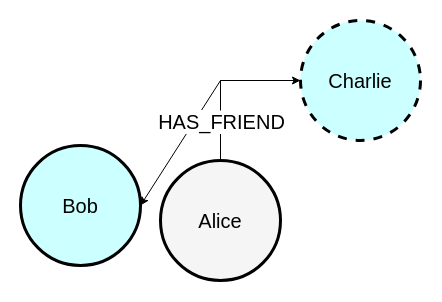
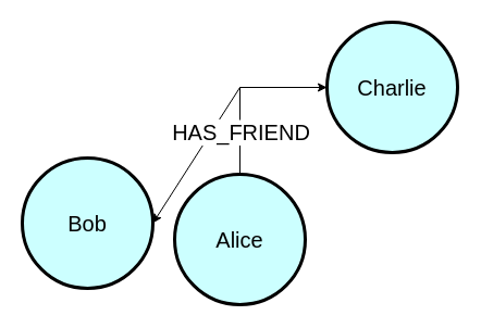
  <mxCell id="0" />
  <mxCell id="1" parent="0" />
- <mxCell id="2" value="&lt;font style=&quot;font-size: 20px;&quot;&gt;Charlie&lt;/font&gt;" style="ellipse;whiteSpace=wrap;html=1;shadow=0;fontFamily=Helvetica;fontSize=20;align=center;strokeWidth=3;fillColor=#CCFFFF;strokeColor=#000000;gradientColor=none;dashed=1;" vertex="1" parent="1"><mxGeometry x="300" y="20" width="120" height="120" as="geometry" /></mxCell>
+ <mxCell id="2" value="&lt;font style=&quot;font-size: 20px;&quot;&gt;Charlie&lt;/font&gt;" style="ellipse;whiteSpace=wrap;html=1;shadow=0;fontFamily=Helvetica;fontSize=20;align=center;strokeWidth=3;fillColor=#CCFFFF;strokeColor=#000000;gradientColor=none;" vertex="1" parent="1"><mxGeometry x="300" y="20" width="120" height="120" as="geometry" /></mxCell>
  <mxCell id="3" value="&lt;font style=&quot;line-height: 0.7;&quot;&gt;Bob&lt;/font&gt;&lt;font style=&quot;line-height: 0.7; font-size: 12px;&quot;&gt;&lt;br&gt;&lt;/font&gt;" style="ellipse;whiteSpace=wrap;html=1;shadow=0;fontFamily=Helvetica;fontSize=20;align=center;strokeWidth=3;fillColor=#CCFFFF;" vertex="1" parent="1"><mxGeometry x="20" y="145" width="120" height="120" as="geometry" /></mxCell>
- <mxCell id="4" value="&lt;font style=&quot;line-height: 0.7;&quot;&gt;Alice&lt;br&gt;&lt;/font&gt;" style="ellipse;whiteSpace=wrap;html=1;shadow=0;fontFamily=Helvetica;fontSize=20;align=center;strokeWidth=3;fillColor=#f5f5f5;" vertex="1" parent="1"><mxGeometry x="160" y="160" width="120" height="120" as="geometry" /></mxCell>
+ <mxCell id="4" value="&lt;font style=&quot;line-height: 0.7;&quot;&gt;Alice&lt;br&gt;&lt;/font&gt;" style="ellipse;whiteSpace=wrap;html=1;shadow=0;fontFamily=Helvetica;fontSize=20;align=center;strokeWidth=3;fillColor=#CCFFFF;" vertex="1" parent="1"><mxGeometry x="160" y="160" width="120" height="120" as="geometry" /></mxCell>
  <mxCell id="5" value="" style="endArrow=classic;html=1;rounded=0;entryX=1;entryY=0.5;entryDx=0;entryDy=0;" edge="1" parent="1" target="3"><mxGeometry relative="1" as="geometry"><mxPoint x="220" y="100" as="sourcePoint" /><mxPoint x="220" y="70" as="targetPoint" /><Array as="points"><mxPoint x="220" y="80" /></Array></mxGeometry></mxCell>
  <mxCell id="6" value="&lt;font style=&quot;&quot;&gt;&lt;br&gt;&lt;/font&gt;" style="edgeLabel;resizable=0;html=1;align=center;verticalAlign=middle;fillColor=#FFB570;fontSize=16;" connectable="0" vertex="1" parent="5"><mxGeometry relative="1" as="geometry"><mxPoint x="-1" as="offset" /></mxGeometry></mxCell>
  <mxCell id="7" value="" style="endArrow=none;html=1;rounded=0;fontSize=20;" edge="1" parent="1"><mxGeometry width="50" height="50" relative="1" as="geometry"><mxPoint x="220" y="160" as="sourcePoint" /><mxPoint x="220" y="100" as="targetPoint" /></mxGeometry></mxCell>
  <mxCell id="8" value="HAS_FRIEND" style="edgeLabel;html=1;align=center;verticalAlign=middle;resizable=0;points=[];fontSize=20;" vertex="1" connectable="0" parent="7"><mxGeometry x="-0.171" y="-1" relative="1" as="geometry"><mxPoint x="-1" y="-15" as="offset" /></mxGeometry></mxCell>
  <mxCell id="9" value="" style="endArrow=classic;html=1;rounded=0;entryX=0;entryY=0.5;entryDx=0;entryDy=0;" edge="1" parent="1" target="2"><mxGeometry relative="1" as="geometry"><mxPoint x="220" y="110" as="sourcePoint" /><mxPoint x="150" y="90" as="targetPoint" /><Array as="points"><mxPoint x="220" y="80" /></Array></mxGeometry></mxCell>
  <mxCell id="10" value="&lt;font style=&quot;&quot;&gt;&lt;br&gt;&lt;/font&gt;" style="edgeLabel;resizable=0;html=1;align=center;verticalAlign=middle;fillColor=#FFB570;fontSize=16;" connectable="0" vertex="1" parent="9"><mxGeometry relative="1" as="geometry"><mxPoint x="-1" as="offset" /></mxGeometry></mxCell>
